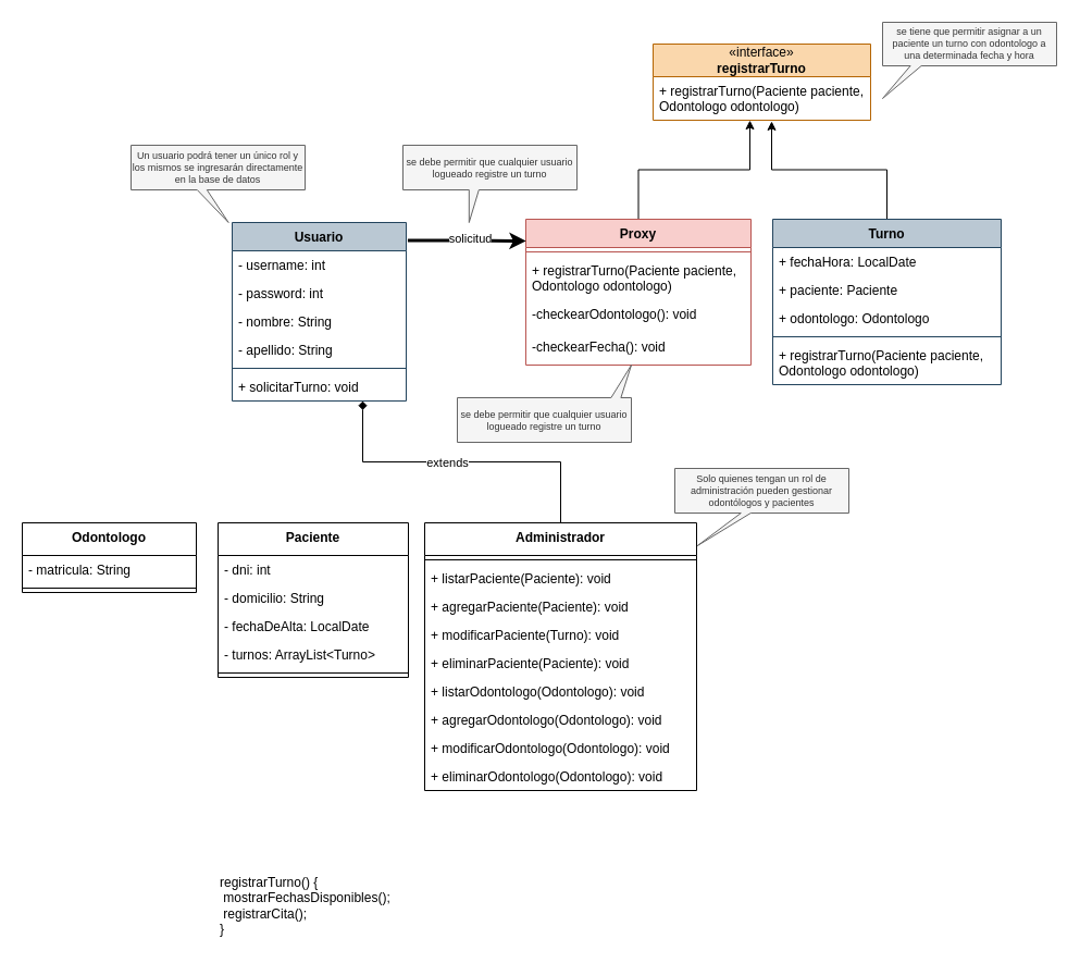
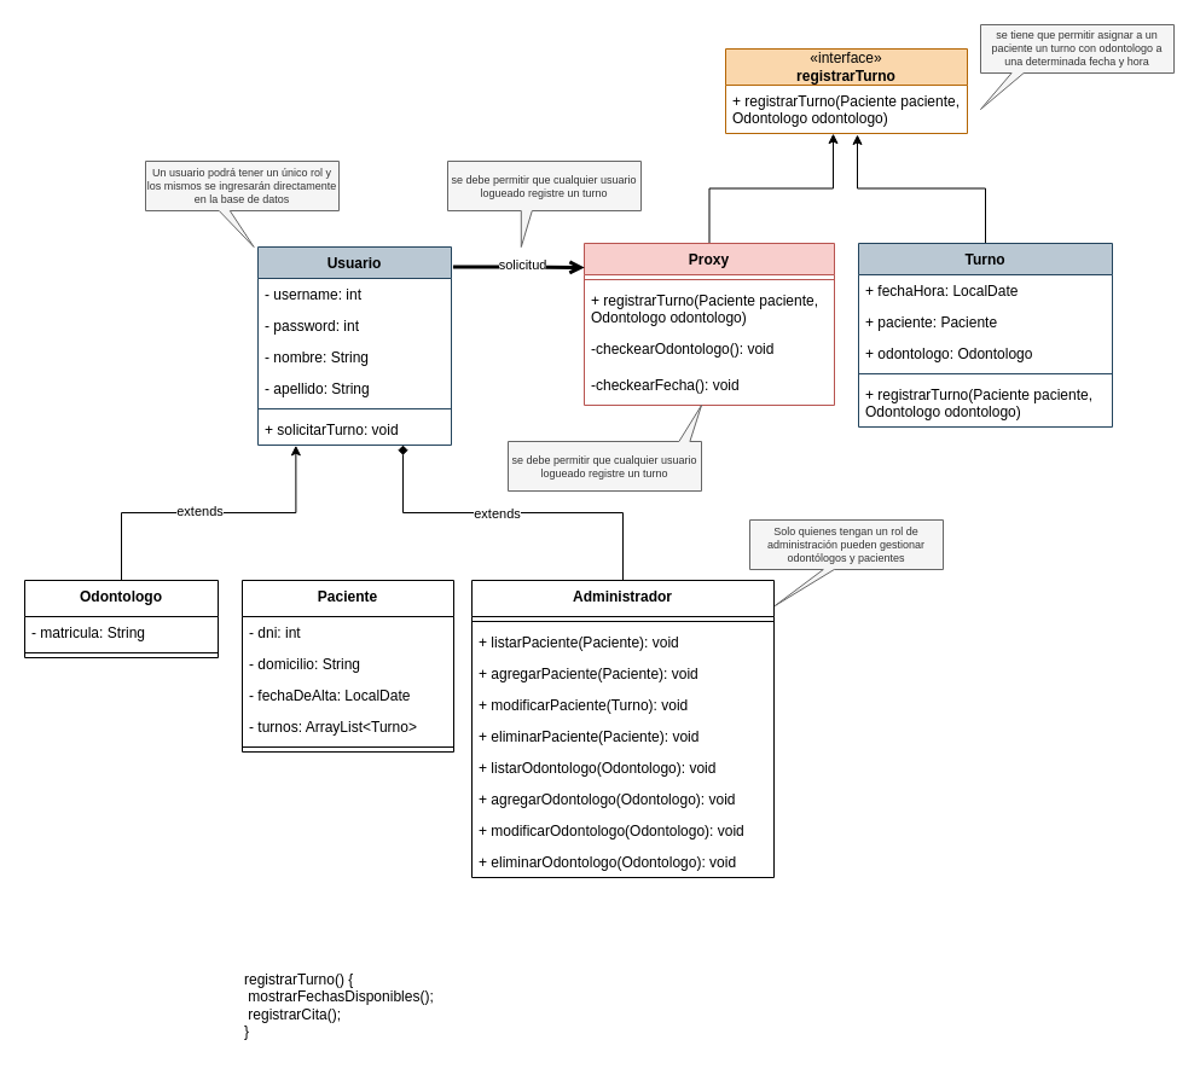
  <mxCell id="0" />
  <mxCell id="1" parent="0" />
  <mxCell id="2" value="&lt;b style=&quot;border-color: var(--border-color);&quot;&gt;Paciente&lt;/b&gt;" style="swimlane;fontStyle=1;align=center;verticalAlign=top;childLayout=stackLayout;horizontal=1;startSize=30;horizontalStack=0;resizeParent=1;resizeParentMax=0;resizeLast=0;collapsible=1;marginBottom=0;whiteSpace=wrap;html=1;" parent="1" vertex="1"><mxGeometry x="200" y="480" width="175" height="142" as="geometry" /></mxCell>
  <mxCell id="3" value="- dni: int" style="text;strokeColor=none;fillColor=none;align=left;verticalAlign=top;spacingLeft=4;spacingRight=4;overflow=hidden;rotatable=0;points=[[0,0.5],[1,0.5]];portConstraint=eastwest;whiteSpace=wrap;html=1;" parent="2" vertex="1"><mxGeometry y="30" width="175" height="26" as="geometry" /></mxCell>
  <mxCell id="4" value="- domicilio: String" style="text;strokeColor=none;fillColor=none;align=left;verticalAlign=top;spacingLeft=4;spacingRight=4;overflow=hidden;rotatable=0;points=[[0,0.5],[1,0.5]];portConstraint=eastwest;whiteSpace=wrap;html=1;" parent="2" vertex="1"><mxGeometry y="56" width="175" height="26" as="geometry" /></mxCell>
  <mxCell id="5" value="- fechaDeAlta: LocalDate" style="text;strokeColor=none;fillColor=none;align=left;verticalAlign=top;spacingLeft=4;spacingRight=4;overflow=hidden;rotatable=0;points=[[0,0.5],[1,0.5]];portConstraint=eastwest;whiteSpace=wrap;html=1;" parent="2" vertex="1"><mxGeometry y="82" width="175" height="26" as="geometry" /></mxCell>
  <mxCell id="6" value="- turnos: ArrayList&amp;lt;Turno&amp;gt;" style="text;strokeColor=none;fillColor=none;align=left;verticalAlign=top;spacingLeft=4;spacingRight=4;overflow=hidden;rotatable=0;points=[[0,0.5],[1,0.5]];portConstraint=eastwest;whiteSpace=wrap;html=1;" parent="2" vertex="1"><mxGeometry y="108" width="175" height="26" as="geometry" /></mxCell>
  <mxCell id="7" value="" style="line;strokeWidth=1;fillColor=none;align=left;verticalAlign=middle;spacingTop=-1;spacingLeft=3;spacingRight=3;rotatable=0;labelPosition=right;points=[];portConstraint=eastwest;strokeColor=inherit;" parent="2" vertex="1"><mxGeometry y="134" width="175" height="8" as="geometry" /></mxCell>
  <mxCell id="8" value="Usuario" style="swimlane;fontStyle=1;align=center;verticalAlign=top;childLayout=stackLayout;horizontal=1;startSize=26;horizontalStack=0;resizeParent=1;resizeParentMax=0;resizeLast=0;collapsible=1;marginBottom=0;whiteSpace=wrap;html=1;fillColor=#bac8d3;strokeColor=#23445d;" parent="1" vertex="1"><mxGeometry x="213" y="204" width="160" height="164" as="geometry" /></mxCell>
  <mxCell id="9" value="- username: int" style="text;strokeColor=none;fillColor=none;align=left;verticalAlign=top;spacingLeft=4;spacingRight=4;overflow=hidden;rotatable=0;points=[[0,0.5],[1,0.5]];portConstraint=eastwest;whiteSpace=wrap;html=1;" parent="8" vertex="1"><mxGeometry y="26" width="160" height="26" as="geometry" /></mxCell>
  <mxCell id="10" value="- password: int" style="text;strokeColor=none;fillColor=none;align=left;verticalAlign=top;spacingLeft=4;spacingRight=4;overflow=hidden;rotatable=0;points=[[0,0.5],[1,0.5]];portConstraint=eastwest;whiteSpace=wrap;html=1;" parent="8" vertex="1"><mxGeometry y="52" width="160" height="26" as="geometry" /></mxCell>
  <mxCell id="11" value="- nombre: String" style="text;strokeColor=none;fillColor=none;align=left;verticalAlign=top;spacingLeft=4;spacingRight=4;overflow=hidden;rotatable=0;points=[[0,0.5],[1,0.5]];portConstraint=eastwest;whiteSpace=wrap;html=1;" parent="8" vertex="1"><mxGeometry y="78" width="160" height="26" as="geometry" /></mxCell>
  <mxCell id="12" value="- apellido: String" style="text;strokeColor=none;fillColor=none;align=left;verticalAlign=top;spacingLeft=4;spacingRight=4;overflow=hidden;rotatable=0;points=[[0,0.5],[1,0.5]];portConstraint=eastwest;whiteSpace=wrap;html=1;" parent="8" vertex="1"><mxGeometry y="104" width="160" height="26" as="geometry" /></mxCell>
  <mxCell id="13" value="" style="line;strokeWidth=1;fillColor=none;align=left;verticalAlign=middle;spacingTop=-1;spacingLeft=3;spacingRight=3;rotatable=0;labelPosition=right;points=[];portConstraint=eastwest;strokeColor=inherit;" parent="8" vertex="1"><mxGeometry y="130" width="160" height="8" as="geometry" /></mxCell>
  <mxCell id="14" value="+ solicitarTurno: void" style="text;strokeColor=none;fillColor=none;align=left;verticalAlign=top;spacingLeft=4;spacingRight=4;overflow=hidden;rotatable=0;points=[[0,0.5],[1,0.5]];portConstraint=eastwest;whiteSpace=wrap;html=1;" vertex="1" parent="8"><mxGeometry y="138" width="160" height="26" as="geometry" /></mxCell>
  <mxCell id="15" style="edgeStyle=orthogonalEdgeStyle;rounded=0;orthogonalLoop=1;jettySize=auto;html=1;entryX=0.75;entryY=1;entryDx=0;entryDy=0;exitX=0.5;exitY=0;exitDx=0;exitDy=0;endArrow=diamond;" edge="1" parent="1" source="17" target="8"><mxGeometry relative="1" as="geometry" /></mxCell>
  <mxCell id="16" value="extends" style="edgeLabel;html=1;align=center;verticalAlign=middle;resizable=0;points=[];" vertex="1" connectable="0" parent="15"><mxGeometry x="0.105" relative="1" as="geometry"><mxPoint x="1" as="offset" /></mxGeometry></mxCell>
  <mxCell id="17" value="&lt;b style=&quot;border-color: var(--border-color);&quot;&gt;Administrador&lt;/b&gt;" style="swimlane;fontStyle=1;align=center;verticalAlign=top;childLayout=stackLayout;horizontal=1;startSize=30;horizontalStack=0;resizeParent=1;resizeParentMax=0;resizeLast=0;collapsible=1;marginBottom=0;whiteSpace=wrap;html=1;" parent="1" vertex="1"><mxGeometry x="390" y="480" width="250" height="246" as="geometry" /></mxCell>
  <mxCell id="18" value="" style="line;strokeWidth=1;fillColor=none;align=left;verticalAlign=middle;spacingTop=-1;spacingLeft=3;spacingRight=3;rotatable=0;labelPosition=right;points=[];portConstraint=eastwest;strokeColor=inherit;" parent="17" vertex="1"><mxGeometry y="30" width="250" height="8" as="geometry" /></mxCell>
  <mxCell id="19" value="+ listarPaciente(Paciente): void" style="text;strokeColor=none;fillColor=none;align=left;verticalAlign=top;spacingLeft=4;spacingRight=4;overflow=hidden;rotatable=0;points=[[0,0.5],[1,0.5]];portConstraint=eastwest;whiteSpace=wrap;html=1;" parent="17" vertex="1"><mxGeometry y="38" width="250" height="26" as="geometry" /></mxCell>
  <mxCell id="20" value="+ agregarPaciente(Paciente): void" style="text;strokeColor=none;fillColor=none;align=left;verticalAlign=top;spacingLeft=4;spacingRight=4;overflow=hidden;rotatable=0;points=[[0,0.5],[1,0.5]];portConstraint=eastwest;whiteSpace=wrap;html=1;" parent="17" vertex="1"><mxGeometry y="64" width="250" height="26" as="geometry" /></mxCell>
  <mxCell id="21" value="+ modificarPaciente(Turno): void" style="text;strokeColor=none;fillColor=none;align=left;verticalAlign=top;spacingLeft=4;spacingRight=4;overflow=hidden;rotatable=0;points=[[0,0.5],[1,0.5]];portConstraint=eastwest;whiteSpace=wrap;html=1;" parent="17" vertex="1"><mxGeometry y="90" width="250" height="26" as="geometry" /></mxCell>
  <mxCell id="22" value="+ eliminarPaciente(Paciente): void" style="text;strokeColor=none;fillColor=none;align=left;verticalAlign=top;spacingLeft=4;spacingRight=4;overflow=hidden;rotatable=0;points=[[0,0.5],[1,0.5]];portConstraint=eastwest;whiteSpace=wrap;html=1;" parent="17" vertex="1"><mxGeometry y="116" width="250" height="26" as="geometry" /></mxCell>
  <mxCell id="23" value="+ listarOdontologo(Odontologo): void" style="text;strokeColor=none;fillColor=none;align=left;verticalAlign=top;spacingLeft=4;spacingRight=4;overflow=hidden;rotatable=0;points=[[0,0.5],[1,0.5]];portConstraint=eastwest;whiteSpace=wrap;html=1;" parent="17" vertex="1"><mxGeometry y="142" width="250" height="26" as="geometry" /></mxCell>
  <mxCell id="24" value="+ agregarOdontologo(Odontologo): void" style="text;strokeColor=none;fillColor=none;align=left;verticalAlign=top;spacingLeft=4;spacingRight=4;overflow=hidden;rotatable=0;points=[[0,0.5],[1,0.5]];portConstraint=eastwest;whiteSpace=wrap;html=1;" parent="17" vertex="1"><mxGeometry y="168" width="250" height="26" as="geometry" /></mxCell>
  <mxCell id="25" value="+ modificarOdontologo(Odontologo): void" style="text;strokeColor=none;fillColor=none;align=left;verticalAlign=top;spacingLeft=4;spacingRight=4;overflow=hidden;rotatable=0;points=[[0,0.5],[1,0.5]];portConstraint=eastwest;whiteSpace=wrap;html=1;" parent="17" vertex="1"><mxGeometry y="194" width="250" height="26" as="geometry" /></mxCell>
  <mxCell id="26" value="+ eliminarOdontologo(Odontologo): void" style="text;strokeColor=none;fillColor=none;align=left;verticalAlign=top;spacingLeft=4;spacingRight=4;overflow=hidden;rotatable=0;points=[[0,0.5],[1,0.5]];portConstraint=eastwest;whiteSpace=wrap;html=1;" parent="17" vertex="1"><mxGeometry y="220" width="250" height="26" as="geometry" /></mxCell>
  <mxCell id="27" value="registrarTurno() {&lt;br&gt;&lt;span style=&quot;white-space: pre;&quot;&gt; &lt;/span&gt;mostrarFechasDisponibles();&lt;br&gt;&lt;span style=&quot;white-space: pre;&quot;&gt; &lt;/span&gt;registrarCita();&lt;br&gt;}" style="text;html=1;strokeColor=none;fillColor=none;align=left;verticalAlign=middle;whiteSpace=wrap;rounded=0;" parent="1" vertex="1"><mxGeometry x="200" y="800" width="200" height="63" as="geometry" /></mxCell>
+ <mxCell id="28" style="edgeStyle=orthogonalEdgeStyle;rounded=0;orthogonalLoop=1;jettySize=auto;html=1;entryX=0.196;entryY=1.011;entryDx=0;entryDy=0;entryPerimeter=0;" edge="1" parent="1" source="30" target="14"><mxGeometry relative="1" as="geometry" /></mxCell>
+ <mxCell id="29" value="extends" style="edgeLabel;html=1;align=center;verticalAlign=middle;resizable=0;points=[];" vertex="1" connectable="0" parent="28"><mxGeometry x="-0.061" y="2" relative="1" as="geometry"><mxPoint as="offset" /></mxGeometry></mxCell>
  <mxCell id="30" value="&lt;b style=&quot;border-color: var(--border-color);&quot;&gt;Odontologo&lt;/b&gt;" style="swimlane;fontStyle=1;align=center;verticalAlign=top;childLayout=stackLayout;horizontal=1;startSize=30;horizontalStack=0;resizeParent=1;resizeParentMax=0;resizeLast=0;collapsible=1;marginBottom=0;whiteSpace=wrap;html=1;" vertex="1" parent="1"><mxGeometry x="20" y="480" width="160" height="64" as="geometry" /></mxCell>
  <mxCell id="31" value="- matricula: String" style="text;strokeColor=none;fillColor=none;align=left;verticalAlign=top;spacingLeft=4;spacingRight=4;overflow=hidden;rotatable=0;points=[[0,0.5],[1,0.5]];portConstraint=eastwest;whiteSpace=wrap;html=1;" vertex="1" parent="30"><mxGeometry y="30" width="160" height="26" as="geometry" /></mxCell>
  <mxCell id="32" value="" style="line;strokeWidth=1;fillColor=none;align=left;verticalAlign=middle;spacingTop=-1;spacingLeft=3;spacingRight=3;rotatable=0;labelPosition=right;points=[];portConstraint=eastwest;strokeColor=inherit;" vertex="1" parent="30"><mxGeometry y="56" width="160" height="8" as="geometry" /></mxCell>
  <mxCell id="33" style="edgeStyle=orthogonalEdgeStyle;rounded=0;orthogonalLoop=1;jettySize=auto;html=1;entryX=0.445;entryY=1.002;entryDx=0;entryDy=0;entryPerimeter=0;" edge="1" parent="1" source="34" target="49"><mxGeometry relative="1" as="geometry" /></mxCell>
  <mxCell id="34" value="Proxy" style="swimlane;fontStyle=1;align=center;verticalAlign=top;childLayout=stackLayout;horizontal=1;startSize=26;horizontalStack=0;resizeParent=1;resizeParentMax=0;resizeLast=0;collapsible=1;marginBottom=0;whiteSpace=wrap;html=1;fillColor=#f8cecc;strokeColor=#b85450;" vertex="1" parent="1"><mxGeometry x="483" y="201" width="207" height="134" as="geometry" /></mxCell>
  <mxCell id="35" value="" style="line;strokeWidth=1;fillColor=none;align=left;verticalAlign=middle;spacingTop=-1;spacingLeft=3;spacingRight=3;rotatable=0;labelPosition=right;points=[];portConstraint=eastwest;strokeColor=inherit;" vertex="1" parent="34"><mxGeometry y="26" width="207" height="8" as="geometry" /></mxCell>
  <mxCell id="36" value="+ registrarTurno(Paciente paciente, Odontologo odontologo)&lt;br&gt;" style="text;align=left;verticalAlign=top;spacingLeft=4;spacingRight=4;overflow=hidden;rotatable=0;points=[[0,0.5],[1,0.5]];portConstraint=eastwest;whiteSpace=wrap;html=1;" vertex="1" parent="34"><mxGeometry y="34" width="207" height="40" as="geometry" /></mxCell>
  <mxCell id="37" value="-checkearOdontologo(): void" style="text;strokeColor=none;fillColor=none;align=left;verticalAlign=top;spacingLeft=4;spacingRight=4;overflow=hidden;rotatable=0;points=[[0,0.5],[1,0.5]];portConstraint=eastwest;whiteSpace=wrap;html=1;" vertex="1" parent="34"><mxGeometry y="74" width="207" height="30" as="geometry" /></mxCell>
  <mxCell id="38" value="-checkearFecha(): void" style="text;strokeColor=none;fillColor=none;align=left;verticalAlign=top;spacingLeft=4;spacingRight=4;overflow=hidden;rotatable=0;points=[[0,0.5],[1,0.5]];portConstraint=eastwest;whiteSpace=wrap;html=1;" vertex="1" parent="34"><mxGeometry y="104" width="207" height="30" as="geometry" /></mxCell>
- <mxCell id="39" style="edgeStyle=orthogonalEdgeStyle;rounded=0;orthogonalLoop=1;jettySize=auto;html=1;entryX=0.001;entryY=0.149;entryDx=0;entryDy=0;entryPerimeter=0;strokeWidth=3;exitX=1.009;exitY=0.101;exitDx=0;exitDy=0;exitPerimeter=0;" edge="1" parent="1" source="8" target="34"><mxGeometry relative="1" as="geometry" /></mxCell>
+ <mxCell id="39" style="edgeStyle=orthogonalEdgeStyle;rounded=0;orthogonalLoop=1;jettySize=auto;html=1;entryX=0.001;entryY=0.149;entryDx=0;entryDy=0;entryPerimeter=0;strokeWidth=3;exitX=1.009;exitY=0.101;exitDx=0;exitDy=0;exitPerimeter=0;endArrow=open;" edge="1" parent="1" source="8" target="34"><mxGeometry relative="1" as="geometry" /></mxCell>
  <mxCell id="40" value="solicitud" style="edgeLabel;html=1;align=center;verticalAlign=middle;resizable=0;points=[];" vertex="1" connectable="0" parent="39"><mxGeometry x="0.166" y="1" relative="1" as="geometry"><mxPoint x="-7" y="-1" as="offset" /></mxGeometry></mxCell>
  <mxCell id="41" style="edgeStyle=orthogonalEdgeStyle;rounded=0;orthogonalLoop=1;jettySize=auto;html=1;entryX=0.545;entryY=1.024;entryDx=0;entryDy=0;entryPerimeter=0;" edge="1" parent="1" source="42" target="49"><mxGeometry relative="1" as="geometry" /></mxCell>
  <mxCell id="42" value="Turno" style="swimlane;fontStyle=1;align=center;verticalAlign=top;childLayout=stackLayout;horizontal=1;startSize=26;horizontalStack=0;resizeParent=1;resizeParentMax=0;resizeLast=0;collapsible=1;marginBottom=0;whiteSpace=wrap;html=1;fillColor=#bac8d3;strokeColor=#23445d;" vertex="1" parent="1"><mxGeometry x="710" y="201" width="210" height="152" as="geometry" /></mxCell>
  <mxCell id="43" value="+ fechaHora: LocalDate" style="text;strokeColor=none;fillColor=none;align=left;verticalAlign=top;spacingLeft=4;spacingRight=4;overflow=hidden;rotatable=0;points=[[0,0.5],[1,0.5]];portConstraint=eastwest;whiteSpace=wrap;html=1;" vertex="1" parent="42"><mxGeometry y="26" width="210" height="26" as="geometry" /></mxCell>
  <mxCell id="44" value="+ paciente: Paciente" style="text;strokeColor=none;fillColor=none;align=left;verticalAlign=top;spacingLeft=4;spacingRight=4;overflow=hidden;rotatable=0;points=[[0,0.5],[1,0.5]];portConstraint=eastwest;whiteSpace=wrap;html=1;" vertex="1" parent="42"><mxGeometry y="52" width="210" height="26" as="geometry" /></mxCell>
  <mxCell id="45" value="+ odontologo: Odontologo" style="text;strokeColor=none;fillColor=none;align=left;verticalAlign=top;spacingLeft=4;spacingRight=4;overflow=hidden;rotatable=0;points=[[0,0.5],[1,0.5]];portConstraint=eastwest;whiteSpace=wrap;html=1;" vertex="1" parent="42"><mxGeometry y="78" width="210" height="26" as="geometry" /></mxCell>
  <mxCell id="46" value="" style="line;strokeWidth=1;fillColor=none;align=left;verticalAlign=middle;spacingTop=-1;spacingLeft=3;spacingRight=3;rotatable=0;labelPosition=right;points=[];portConstraint=eastwest;strokeColor=inherit;" vertex="1" parent="42"><mxGeometry y="104" width="210" height="8" as="geometry" /></mxCell>
  <mxCell id="47" value="+ registrarTurno(Paciente paciente, Odontologo odontologo)&lt;br&gt;" style="text;strokeColor=none;fillColor=none;align=left;verticalAlign=top;spacingLeft=4;spacingRight=4;overflow=hidden;rotatable=0;points=[[0,0.5],[1,0.5]];portConstraint=eastwest;whiteSpace=wrap;html=1;" vertex="1" parent="42"><mxGeometry y="112" width="210" height="40" as="geometry" /></mxCell>
  <mxCell id="48" value="«interface»&lt;br&gt;&lt;b&gt;registrarTurno&lt;/b&gt;" style="swimlane;fontStyle=0;childLayout=stackLayout;horizontal=1;startSize=30;fillColor=#fad7ac;horizontalStack=0;resizeParent=1;resizeParentMax=0;resizeLast=0;collapsible=1;marginBottom=0;whiteSpace=wrap;html=1;strokeColor=#b46504;" vertex="1" parent="1"><mxGeometry x="600" y="40" width="200" height="70" as="geometry" /></mxCell>
  <mxCell id="49" value="+ registrarTurno(Paciente paciente, Odontologo odontologo)&lt;br&gt;" style="text;strokeColor=none;fillColor=none;align=left;verticalAlign=top;spacingLeft=4;spacingRight=4;overflow=hidden;rotatable=0;points=[[0,0.5],[1,0.5]];portConstraint=eastwest;whiteSpace=wrap;html=1;" vertex="1" parent="48"><mxGeometry y="30" width="200" height="40" as="geometry" /></mxCell>
  <mxCell id="50" value="se tiene que permitir asignar a un paciente un turno con odontologo a una determinada fecha y hora" style="shape=callout;whiteSpace=wrap;html=1;perimeter=calloutPerimeter;size=30;position=0.16;position2=0;base=10;fontSize=9;fillColor=#f5f5f5;fontColor=#333333;strokeColor=#666666;" vertex="1" parent="1"><mxGeometry x="811" y="20" width="160" height="70" as="geometry" /></mxCell>
  <mxCell id="51" value="se debe permitir que cualquier usuario logueado registre un turno" style="shape=callout;whiteSpace=wrap;html=1;perimeter=calloutPerimeter;size=30;position=0.38;position2=0.38;base=9;fontSize=9;fillColor=#f5f5f5;fontColor=#333333;strokeColor=#666666;" vertex="1" parent="1"><mxGeometry x="370" y="133" width="160" height="71" as="geometry" /></mxCell>
  <mxCell id="52" value="Solo quienes tengan un rol de administración pueden gestionar odontólogos y pacientes" style="shape=callout;whiteSpace=wrap;html=1;perimeter=calloutPerimeter;size=30;position=0.38;position2=0.13;base=9;fontSize=9;fillColor=#f5f5f5;fontColor=#333333;strokeColor=#666666;" vertex="1" parent="1"><mxGeometry x="620" y="430" width="160" height="71" as="geometry" /></mxCell>
  <mxCell id="53" value="Un usuario podrá tener un único rol y los mismos se ingresarán directamente en la base de datos" style="shape=callout;whiteSpace=wrap;html=1;perimeter=calloutPerimeter;size=30;position=0.38;position2=0.56;base=9;fontSize=9;fillColor=#f5f5f5;fontColor=#333333;strokeColor=#666666;" vertex="1" parent="1"><mxGeometry x="120" y="133" width="160" height="71" as="geometry" /></mxCell>
  <mxCell id="54" value="se debe permitir que cualquier usuario logueado registre un turno" style="shape=callout;whiteSpace=wrap;html=1;perimeter=calloutPerimeter;size=30;position=0.06;position2=0;base=9;fontSize=9;fillColor=#f5f5f5;fontColor=#333333;strokeColor=#666666;direction=west;" vertex="1" parent="1"><mxGeometry x="420" y="335" width="160" height="71" as="geometry" /></mxCell>
